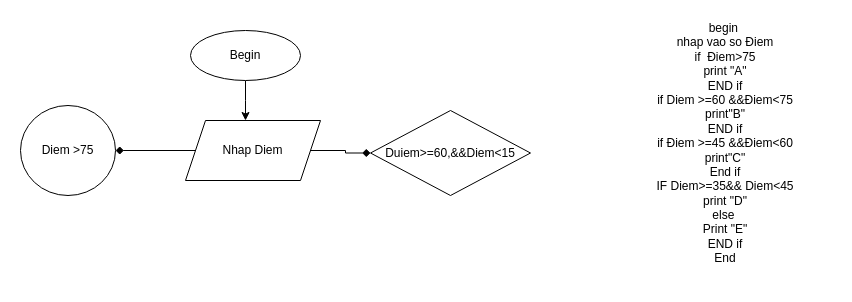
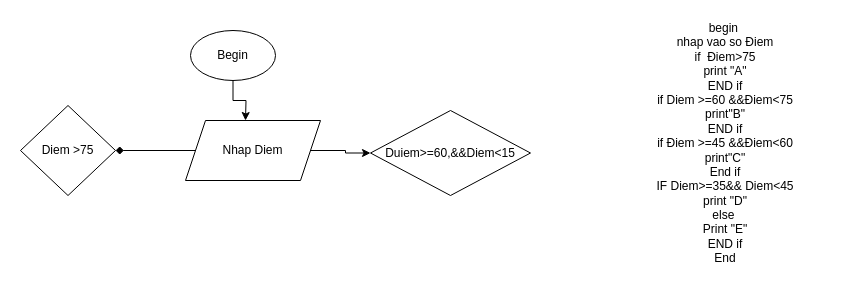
  <mxCell id="0" />
  <mxCell id="1" parent="0" />
  <mxCell id="2" value="begin&amp;nbsp;&lt;br&gt;nhap vao so Điem&lt;br&gt;if&amp;nbsp; Điem&amp;gt;75&lt;br&gt;print &quot;A&quot;&lt;br&gt;END if&lt;br&gt;if Diem &amp;gt;=60 &amp;amp;&amp;amp;Điem&amp;lt;75&lt;br&gt;print&quot;B&quot;&lt;br&gt;END if&lt;br&gt;if Điem &amp;gt;=45 &amp;amp;&amp;amp;Điem&amp;lt;60&lt;br&gt;print&quot;C&quot;&lt;br&gt;End if&lt;br&gt;IF Diem&amp;gt;=35&amp;amp;&amp;amp; Diem&amp;lt;45&lt;br&gt;print &quot;D&quot;&lt;br&gt;else&amp;nbsp;&lt;br&gt;Print &quot;E&quot;&lt;br&gt;END if&lt;br&gt;End&lt;br&gt;&lt;br&gt;" style="text;html=1;strokeColor=none;fillColor=none;align=center;verticalAlign=middle;whiteSpace=wrap;rounded=0;" vertex="1" parent="1"><mxGeometry x="620" y="20" width="210" height="260" as="geometry" /></mxCell>
  <mxCell id="3" style="edgeStyle=orthogonalEdgeStyle;rounded=0;orthogonalLoop=1;jettySize=auto;html=1;" edge="1" parent="1" source="4"><mxGeometry relative="1" as="geometry"><mxPoint x="245" y="120" as="targetPoint" /></mxGeometry></mxCell>
- <mxCell id="4" value="Begin" style="ellipse;whiteSpace=wrap;html=1;" vertex="1" parent="1"><mxGeometry x="190" y="30" width="110" height="50" as="geometry" /></mxCell>
+ <mxCell id="4" value="Begin" style="ellipse;whiteSpace=wrap;html=1;" vertex="1" parent="1"><mxGeometry x="190" y="30" width="85" height="50" as="geometry" /></mxCell>
  <mxCell id="5" style="edgeStyle=orthogonalEdgeStyle;rounded=0;orthogonalLoop=1;jettySize=auto;html=1;endArrow=diamond;" edge="1" parent="1" source="7" target="9"><mxGeometry relative="1" as="geometry" /></mxCell>
- <mxCell id="6" style="edgeStyle=orthogonalEdgeStyle;rounded=0;orthogonalLoop=1;jettySize=auto;html=1;entryX=0;entryY=0.5;entryDx=0;entryDy=0;endArrow=diamond;" edge="1" parent="1" source="7" target="8"><mxGeometry relative="1" as="geometry"><mxPoint x="390" y="153" as="targetPoint" /><Array as="points" /></mxGeometry></mxCell>
+ <mxCell id="6" style="edgeStyle=orthogonalEdgeStyle;rounded=0;orthogonalLoop=1;jettySize=auto;html=1;entryX=0;entryY=0.5;entryDx=0;entryDy=0;" edge="1" parent="1" source="7" target="8"><mxGeometry relative="1" as="geometry"><mxPoint x="390" y="153" as="targetPoint" /><Array as="points" /></mxGeometry></mxCell>
  <mxCell id="7" value="Nhap Diem" style="shape=parallelogram;perimeter=parallelogramPerimeter;whiteSpace=wrap;html=1;fixedSize=1;" vertex="1" parent="1"><mxGeometry x="185" y="120" width="135" height="60" as="geometry" /></mxCell>
  <mxCell id="8" value="Duiem&amp;gt;=60,&amp;amp;&amp;amp;Diem&amp;lt;15" style="rhombus;whiteSpace=wrap;html=1;" vertex="1" parent="1"><mxGeometry x="370" y="110" width="160" height="85" as="geometry" /></mxCell>
- <mxCell id="9" value="Diem &amp;gt;75" style="ellipse;whiteSpace=wrap;html=1;" vertex="1" parent="1"><mxGeometry x="20" y="105" width="95" height="90" as="geometry" /></mxCell>
+ <mxCell id="9" value="Diem &amp;gt;75" style="rhombus;whiteSpace=wrap;html=1;" vertex="1" parent="1"><mxGeometry x="20" y="105" width="95" height="90" as="geometry" /></mxCell>
